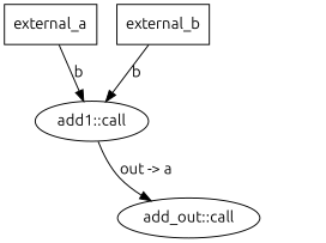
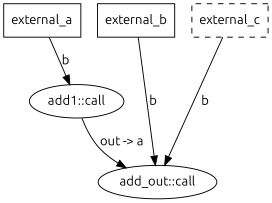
  digraph {
    fontname=Ubuntu
    node [fontname=Ubuntu shape=box]
    edge [fontname=Ubuntu style=solid]
    n1 [label=external_a]
    n2 [label=external_b]
+   n3 [label=external_c style=dashed]
    n4 [label="add1::call" shape=""]
    n5 [label="add_out::call" shape=""]
    subgraph sub_1 {
      rank=same
      n1
      n2
+     n3
    }
    n1 -> n4 [label=b]
-   n2 -> n4 [label=b]
+   n2 -> n5 [label=b]
+   n3 -> n5 [label=b]
    n4 -> n5 [label="out -> a"]
  }
